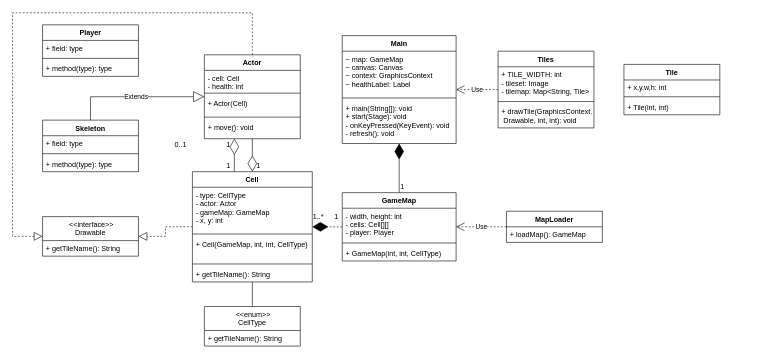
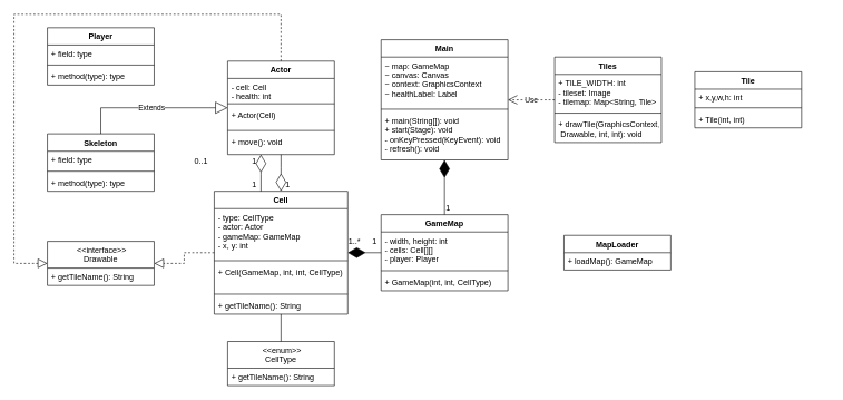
  <mxCell id="0" />
  <mxCell id="1" parent="0" />
  <mxCell id="2" value="Main" style="swimlane;fontStyle=1;align=center;verticalAlign=top;childLayout=stackLayout;horizontal=1;startSize=26;horizontalStack=0;resizeParent=1;resizeParentMax=0;resizeLast=0;collapsible=1;marginBottom=0;" vertex="1" parent="1"><mxGeometry x="570" y="58.94" width="190" height="180" as="geometry" /></mxCell>
  <mxCell id="3" value="~ map: GameMap&#10;~ canvas: Canvas&#10;~ context: GraphicsContext&#10;~ healthLabel: Label" style="text;strokeColor=none;fillColor=none;align=left;verticalAlign=top;spacingLeft=4;spacingRight=4;overflow=hidden;rotatable=0;points=[[0,0.5],[1,0.5]];portConstraint=eastwest;" vertex="1" parent="2"><mxGeometry y="26" width="190" height="74" as="geometry" /></mxCell>
  <mxCell id="4" value="" style="line;strokeWidth=1;fillColor=none;align=left;verticalAlign=middle;spacingTop=-1;spacingLeft=3;spacingRight=3;rotatable=0;labelPosition=right;points=[];portConstraint=eastwest;" vertex="1" parent="2"><mxGeometry y="100" width="190" height="8" as="geometry" /></mxCell>
  <mxCell id="5" value="+ main(String[]): void&#10;+ start(Stage): void&#10;- onKeyPressed(KeyEvent): void&#10;- refresh(): void" style="text;strokeColor=none;fillColor=none;align=left;verticalAlign=top;spacingLeft=4;spacingRight=4;overflow=hidden;rotatable=0;points=[[0,0.5],[1,0.5]];portConstraint=eastwest;" vertex="1" parent="2"><mxGeometry y="108" width="190" height="72" as="geometry" /></mxCell>
  <mxCell id="6" value=" &lt;&lt;enum&gt;&gt;&#10;CellType" style="swimlane;fontStyle=0;childLayout=stackLayout;horizontal=1;startSize=40;fillColor=none;horizontalStack=0;resizeParent=1;resizeParentMax=0;resizeLast=0;collapsible=1;marginBottom=0;" vertex="1" parent="1"><mxGeometry x="340" y="510.94" width="160" height="66" as="geometry" /></mxCell>
  <mxCell id="7" value="+ getTileName(): String" style="text;strokeColor=none;fillColor=none;align=left;verticalAlign=top;spacingLeft=4;spacingRight=4;overflow=hidden;rotatable=0;points=[[0,0.5],[1,0.5]];portConstraint=eastwest;" vertex="1" parent="6"><mxGeometry y="40" width="160" height="26" as="geometry" /></mxCell>
  <mxCell id="8" value=" &lt;&lt;interface&gt;&gt;&#10;Drawable" style="swimlane;fontStyle=0;childLayout=stackLayout;horizontal=1;startSize=40;fillColor=none;horizontalStack=0;resizeParent=1;resizeParentMax=0;resizeLast=0;collapsible=1;marginBottom=0;" vertex="1" parent="1"><mxGeometry x="70" y="360.94" width="160" height="66" as="geometry" /></mxCell>
  <mxCell id="9" value="+ getTileName(): String" style="text;strokeColor=none;fillColor=none;align=left;verticalAlign=top;spacingLeft=4;spacingRight=4;overflow=hidden;rotatable=0;points=[[0,0.5],[1,0.5]];portConstraint=eastwest;" vertex="1" parent="8"><mxGeometry y="40" width="160" height="26" as="geometry" /></mxCell>
  <mxCell id="10" value="Cell" style="swimlane;fontStyle=1;align=center;verticalAlign=top;childLayout=stackLayout;horizontal=1;startSize=26;horizontalStack=0;resizeParent=1;resizeParentMax=0;resizeLast=0;collapsible=1;marginBottom=0;" vertex="1" parent="1"><mxGeometry x="320" y="285.94" width="200" height="184" as="geometry" /></mxCell>
  <mxCell id="11" value="- type: CellType&#10;- actor: Actor&#10;- gameMap: GameMap&#10;- x, y: int" style="text;strokeColor=none;fillColor=none;align=left;verticalAlign=top;spacingLeft=4;spacingRight=4;overflow=hidden;rotatable=0;points=[[0,0.5],[1,0.5]];portConstraint=eastwest;" vertex="1" parent="10"><mxGeometry y="26" width="200" height="74" as="geometry" /></mxCell>
  <mxCell id="12" value="" style="line;strokeWidth=1;fillColor=none;align=left;verticalAlign=middle;spacingTop=-1;spacingLeft=3;spacingRight=3;rotatable=0;labelPosition=right;points=[];portConstraint=eastwest;" vertex="1" parent="10"><mxGeometry y="100" width="200" height="8" as="geometry" /></mxCell>
  <mxCell id="13" value="+ Cell(GameMap, int, int, CellType)" style="text;strokeColor=none;fillColor=none;align=left;verticalAlign=top;spacingLeft=4;spacingRight=4;overflow=hidden;rotatable=0;points=[[0,0.5],[1,0.5]];portConstraint=eastwest;" vertex="1" parent="10"><mxGeometry y="108" width="200" height="42" as="geometry" /></mxCell>
  <mxCell id="14" value="" style="line;strokeWidth=1;fillColor=none;align=left;verticalAlign=middle;spacingTop=-1;spacingLeft=3;spacingRight=3;rotatable=0;labelPosition=right;points=[];portConstraint=eastwest;" vertex="1" parent="10"><mxGeometry y="150" width="200" height="8" as="geometry" /></mxCell>
  <mxCell id="15" value="+ getTileName(): String" style="text;strokeColor=none;fillColor=none;align=left;verticalAlign=top;spacingLeft=4;spacingRight=4;overflow=hidden;rotatable=0;points=[[0,0.5],[1,0.5]];portConstraint=eastwest;" vertex="1" parent="10"><mxGeometry y="158" width="200" height="26" as="geometry" /></mxCell>
  <mxCell id="16" value="Actor" style="swimlane;fontStyle=1;align=center;verticalAlign=top;childLayout=stackLayout;horizontal=1;startSize=26;horizontalStack=0;resizeParent=1;resizeParentMax=0;resizeLast=0;collapsible=1;marginBottom=0;" vertex="1" parent="1"><mxGeometry x="340" y="90.94" width="160" height="140" as="geometry" /></mxCell>
  <mxCell id="17" value="- cell: Cell&#10;- health: int" style="text;strokeColor=none;fillColor=none;align=left;verticalAlign=top;spacingLeft=4;spacingRight=4;overflow=hidden;rotatable=0;points=[[0,0.5],[1,0.5]];portConstraint=eastwest;" vertex="1" parent="16"><mxGeometry y="26" width="160" height="34" as="geometry" /></mxCell>
  <mxCell id="18" value="" style="line;strokeWidth=1;fillColor=none;align=left;verticalAlign=middle;spacingTop=-1;spacingLeft=3;spacingRight=3;rotatable=0;labelPosition=right;points=[];portConstraint=eastwest;" vertex="1" parent="16"><mxGeometry y="60" width="160" height="8" as="geometry" /></mxCell>
  <mxCell id="19" value="+ Actor(Cell)" style="text;strokeColor=none;fillColor=none;align=left;verticalAlign=top;spacingLeft=4;spacingRight=4;overflow=hidden;rotatable=0;points=[[0,0.5],[1,0.5]];portConstraint=eastwest;" vertex="1" parent="16"><mxGeometry y="68" width="160" height="32" as="geometry" /></mxCell>
  <mxCell id="20" value="" style="line;strokeWidth=1;fillColor=none;align=left;verticalAlign=middle;spacingTop=-1;spacingLeft=3;spacingRight=3;rotatable=0;labelPosition=right;points=[];portConstraint=eastwest;" vertex="1" parent="16"><mxGeometry y="100" width="160" height="8" as="geometry" /></mxCell>
  <mxCell id="21" value="+ move(): void" style="text;strokeColor=none;fillColor=none;align=left;verticalAlign=top;spacingLeft=4;spacingRight=4;overflow=hidden;rotatable=0;points=[[0,0.5],[1,0.5]];portConstraint=eastwest;" vertex="1" parent="16"><mxGeometry y="108" width="160" height="32" as="geometry" /></mxCell>
  <mxCell id="22" value="Player" style="swimlane;fontStyle=1;align=center;verticalAlign=top;childLayout=stackLayout;horizontal=1;startSize=26;horizontalStack=0;resizeParent=1;resizeParentMax=0;resizeLast=0;collapsible=1;marginBottom=0;" vertex="1" parent="1"><mxGeometry x="70" y="40.94" width="160" height="86" as="geometry" /></mxCell>
  <mxCell id="23" value="+ field: type" style="text;strokeColor=none;fillColor=none;align=left;verticalAlign=top;spacingLeft=4;spacingRight=4;overflow=hidden;rotatable=0;points=[[0,0.5],[1,0.5]];portConstraint=eastwest;" vertex="1" parent="22"><mxGeometry y="26" width="160" height="26" as="geometry" /></mxCell>
  <mxCell id="24" value="" style="line;strokeWidth=1;fillColor=none;align=left;verticalAlign=middle;spacingTop=-1;spacingLeft=3;spacingRight=3;rotatable=0;labelPosition=right;points=[];portConstraint=eastwest;" vertex="1" parent="22"><mxGeometry y="52" width="160" height="8" as="geometry" /></mxCell>
  <mxCell id="25" value="+ method(type): type" style="text;strokeColor=none;fillColor=none;align=left;verticalAlign=top;spacingLeft=4;spacingRight=4;overflow=hidden;rotatable=0;points=[[0,0.5],[1,0.5]];portConstraint=eastwest;" vertex="1" parent="22"><mxGeometry y="60" width="160" height="26" as="geometry" /></mxCell>
  <mxCell id="26" value="Skeleton" style="swimlane;fontStyle=1;align=center;verticalAlign=top;childLayout=stackLayout;horizontal=1;startSize=26;horizontalStack=0;resizeParent=1;resizeParentMax=0;resizeLast=0;collapsible=1;marginBottom=0;" vertex="1" parent="1"><mxGeometry x="70" y="199.94" width="160" height="86" as="geometry" /></mxCell>
  <mxCell id="27" value="+ field: type" style="text;strokeColor=none;fillColor=none;align=left;verticalAlign=top;spacingLeft=4;spacingRight=4;overflow=hidden;rotatable=0;points=[[0,0.5],[1,0.5]];portConstraint=eastwest;" vertex="1" parent="26"><mxGeometry y="26" width="160" height="26" as="geometry" /></mxCell>
  <mxCell id="28" value="" style="line;strokeWidth=1;fillColor=none;align=left;verticalAlign=middle;spacingTop=-1;spacingLeft=3;spacingRight=3;rotatable=0;labelPosition=right;points=[];portConstraint=eastwest;" vertex="1" parent="26"><mxGeometry y="52" width="160" height="8" as="geometry" /></mxCell>
  <mxCell id="29" value="+ method(type): type" style="text;strokeColor=none;fillColor=none;align=left;verticalAlign=top;spacingLeft=4;spacingRight=4;overflow=hidden;rotatable=0;points=[[0,0.5],[1,0.5]];portConstraint=eastwest;" vertex="1" parent="26"><mxGeometry y="60" width="160" height="26" as="geometry" /></mxCell>
  <mxCell id="30" value="" style="endArrow=diamondThin;endFill=0;endSize=24;html=1;rounded=0;edgeStyle=orthogonalEdgeStyle;" edge="1" parent="1" source="10" target="16"><mxGeometry width="160" relative="1" as="geometry"><mxPoint x="520" y="110.94" as="sourcePoint" /><mxPoint x="500" y="100.94" as="targetPoint" /><Array as="points"><mxPoint x="390" y="261" /><mxPoint x="390" y="261" /></Array></mxGeometry></mxCell>
  <mxCell id="31" value="Use" style="endArrow=open;endSize=12;dashed=1;html=1;rounded=0;edgeStyle=orthogonalEdgeStyle;" edge="1" parent="1" source="43" target="2"><mxGeometry width="160" relative="1" as="geometry"><mxPoint x="600" y="450.94" as="sourcePoint" /><mxPoint x="760" y="450.94" as="targetPoint" /></mxGeometry></mxCell>
  <mxCell id="32" value="" style="group" vertex="1" connectable="0" parent="1"><mxGeometry x="570" y="320.94" width="434" height="114" as="geometry" /></mxCell>
  <mxCell id="33" value="GameMap" style="swimlane;fontStyle=1;align=center;verticalAlign=top;childLayout=stackLayout;horizontal=1;startSize=26;horizontalStack=0;resizeParent=1;resizeParentMax=0;resizeLast=0;collapsible=1;marginBottom=0;" vertex="1" parent="32"><mxGeometry width="190" height="114" as="geometry" /></mxCell>
  <mxCell id="34" value="- width, height: int&#10;- cells: Cell[][]&#10;- player: Player" style="text;strokeColor=none;fillColor=none;align=left;verticalAlign=top;spacingLeft=4;spacingRight=4;overflow=hidden;rotatable=0;points=[[0,0.5],[1,0.5]];portConstraint=eastwest;" vertex="1" parent="33"><mxGeometry y="26" width="190" height="54" as="geometry" /></mxCell>
  <mxCell id="35" value="" style="line;strokeWidth=1;fillColor=none;align=left;verticalAlign=middle;spacingTop=-1;spacingLeft=3;spacingRight=3;rotatable=0;labelPosition=right;points=[];portConstraint=eastwest;" vertex="1" parent="33"><mxGeometry y="80" width="190" height="8" as="geometry" /></mxCell>
  <mxCell id="36" value="+ GameMap(int, int, CellType)" style="text;strokeColor=none;fillColor=none;align=left;verticalAlign=top;spacingLeft=4;spacingRight=4;overflow=hidden;rotatable=0;points=[[0,0.5],[1,0.5]];portConstraint=eastwest;" vertex="1" parent="33"><mxGeometry y="88" width="190" height="26" as="geometry" /></mxCell>
  <mxCell id="37" value="MapLoader" style="swimlane;fontStyle=1;align=center;verticalAlign=top;childLayout=stackLayout;horizontal=1;startSize=26;horizontalStack=0;resizeParent=1;resizeParentMax=0;resizeLast=0;collapsible=1;marginBottom=0;" vertex="1" parent="32"><mxGeometry x="274" y="31" width="160" height="52" as="geometry" /></mxCell>
  <mxCell id="38" value="+ loadMap(): GameMap" style="text;strokeColor=none;fillColor=none;align=left;verticalAlign=top;spacingLeft=4;spacingRight=4;overflow=hidden;rotatable=0;points=[[0,0.5],[1,0.5]];portConstraint=eastwest;" vertex="1" parent="37"><mxGeometry y="26" width="160" height="26" as="geometry" /></mxCell>
- <mxCell id="39" value="Use" style="endArrow=open;endSize=12;dashed=1;html=1;rounded=0;edgeStyle=orthogonalEdgeStyle;" edge="1" parent="32" source="37" target="33"><mxGeometry width="160" relative="1" as="geometry"><mxPoint x="130" y="340" as="sourcePoint" /><mxPoint x="290" y="340" as="targetPoint" /></mxGeometry></mxCell>
  <mxCell id="40" value="Extends" style="endArrow=block;endSize=16;endFill=0;html=1;rounded=0;edgeStyle=orthogonalEdgeStyle;exitX=0.5;exitY=0;exitDx=0;exitDy=0;" edge="1" parent="1" source="26" target="16"><mxGeometry width="160" relative="1" as="geometry"><mxPoint x="200" y="140.94" as="sourcePoint" /><mxPoint x="360" y="140.94" as="targetPoint" /></mxGeometry></mxCell>
- <mxCell id="41" value="" style="endArrow=diamondThin;endFill=1;endSize=24;html=1;rounded=0;edgeStyle=orthogonalEdgeStyle;dashed=1;" edge="1" parent="1" source="33" target="10"><mxGeometry width="160" relative="1" as="geometry"><mxPoint x="360" y="140.94" as="sourcePoint" /><mxPoint x="520" y="140.94" as="targetPoint" /></mxGeometry></mxCell>
+ <mxCell id="41" value="" style="endArrow=diamondThin;endFill=1;endSize=24;html=1;rounded=0;edgeStyle=orthogonalEdgeStyle;" edge="1" parent="1" source="33" target="10"><mxGeometry width="160" relative="1" as="geometry"><mxPoint x="360" y="140.94" as="sourcePoint" /><mxPoint x="520" y="140.94" as="targetPoint" /></mxGeometry></mxCell>
  <mxCell id="42" value="" style="group" vertex="1" connectable="0" parent="1"><mxGeometry x="830" y="84.94" width="410" height="128" as="geometry" /></mxCell>
  <mxCell id="43" value="Tiles" style="swimlane;fontStyle=1;align=center;verticalAlign=top;childLayout=stackLayout;horizontal=1;startSize=26;horizontalStack=0;resizeParent=1;resizeParentMax=0;resizeLast=0;collapsible=1;marginBottom=0;" vertex="1" parent="42"><mxGeometry width="160" height="128" as="geometry" /></mxCell>
  <mxCell id="44" value="+ TILE_WIDTH: int&#10;- tileset: Image&#10;- tilemap: Map&lt;String, Tile&gt;" style="text;strokeColor=none;fillColor=none;align=left;verticalAlign=top;spacingLeft=4;spacingRight=4;overflow=hidden;rotatable=0;points=[[0,0.5],[1,0.5]];portConstraint=eastwest;" vertex="1" parent="43"><mxGeometry y="26" width="160" height="54" as="geometry" /></mxCell>
  <mxCell id="45" value="" style="line;strokeWidth=1;fillColor=none;align=left;verticalAlign=middle;spacingTop=-1;spacingLeft=3;spacingRight=3;rotatable=0;labelPosition=right;points=[];portConstraint=eastwest;" vertex="1" parent="43"><mxGeometry y="80" width="160" height="8" as="geometry" /></mxCell>
  <mxCell id="46" value="+ drawTile(GraphicsContext,&#10; Drawable, int, int): void" style="text;strokeColor=none;fillColor=none;align=left;verticalAlign=top;spacingLeft=4;spacingRight=4;overflow=hidden;rotatable=0;points=[[0,0.5],[1,0.5]];portConstraint=eastwest;" vertex="1" parent="43"><mxGeometry y="88" width="160" height="40" as="geometry" /></mxCell>
  <mxCell id="47" value="Tile" style="swimlane;fontStyle=1;align=center;verticalAlign=top;childLayout=stackLayout;horizontal=1;startSize=26;horizontalStack=0;resizeParent=1;resizeParentMax=0;resizeLast=0;collapsible=1;marginBottom=0;" vertex="1" parent="42"><mxGeometry x="210" y="22" width="160" height="84" as="geometry" /></mxCell>
  <mxCell id="48" value="+ x,y,w,h: int" style="text;strokeColor=none;fillColor=none;align=left;verticalAlign=top;spacingLeft=4;spacingRight=4;overflow=hidden;rotatable=0;points=[[0,0.5],[1,0.5]];portConstraint=eastwest;" vertex="1" parent="47"><mxGeometry y="26" width="160" height="24" as="geometry" /></mxCell>
  <mxCell id="49" value="" style="line;strokeWidth=1;fillColor=none;align=left;verticalAlign=middle;spacingTop=-1;spacingLeft=3;spacingRight=3;rotatable=0;labelPosition=right;points=[];portConstraint=eastwest;" vertex="1" parent="47"><mxGeometry y="50" width="160" height="8" as="geometry" /></mxCell>
  <mxCell id="50" value="+ Tile(int, int)" style="text;strokeColor=none;fillColor=none;align=left;verticalAlign=top;spacingLeft=4;spacingRight=4;overflow=hidden;rotatable=0;points=[[0,0.5],[1,0.5]];portConstraint=eastwest;" vertex="1" parent="47"><mxGeometry y="58" width="160" height="26" as="geometry" /></mxCell>
  <mxCell id="51" value="" style="endArrow=diamondThin;endFill=1;endSize=24;html=1;rounded=0;edgeStyle=orthogonalEdgeStyle;" edge="1" parent="1" source="33" target="2"><mxGeometry width="160" relative="1" as="geometry"><mxPoint x="390" y="550.94" as="sourcePoint" /><mxPoint x="550" y="550.94" as="targetPoint" /></mxGeometry></mxCell>
  <mxCell id="52" value="" style="endArrow=block;dashed=1;endFill=0;endSize=12;html=1;rounded=0;edgeStyle=orthogonalEdgeStyle;" edge="1" parent="1" source="16" target="8"><mxGeometry width="160" relative="1" as="geometry"><mxPoint x="0" y="533.44" as="sourcePoint" /><mxPoint x="160" y="533.44" as="targetPoint" /><Array as="points"><mxPoint x="420" y="20.94" /><mxPoint x="20" y="20.94" /><mxPoint x="20" y="393.94" /></Array></mxGeometry></mxCell>
  <mxCell id="53" value="" style="endArrow=block;dashed=1;endFill=0;endSize=12;html=1;rounded=0;edgeStyle=orthogonalEdgeStyle;" edge="1" parent="1" source="10" target="8"><mxGeometry width="160" relative="1" as="geometry"><mxPoint x="10" y="543.44" as="sourcePoint" /><mxPoint x="170" y="543.44" as="targetPoint" /></mxGeometry></mxCell>
  <mxCell id="54" value="" style="endArrow=diamondThin;endFill=0;endSize=24;html=1;rounded=0;edgeStyle=orthogonalEdgeStyle;entryX=0.5;entryY=0;entryDx=0;entryDy=0;" edge="1" parent="1" source="16" target="10"><mxGeometry width="160" relative="1" as="geometry"><mxPoint x="670" y="360.94" as="sourcePoint" /><mxPoint x="830" y="360.94" as="targetPoint" /><Array as="points"><mxPoint x="420" y="250.94" /><mxPoint x="420" y="250.94" /></Array></mxGeometry></mxCell>
  <mxCell id="55" value="" style="endArrow=none;html=1;edgeStyle=orthogonalEdgeStyle;rounded=0;" edge="1" parent="1" source="10" target="6"><mxGeometry relative="1" as="geometry"><mxPoint x="540" y="290.94" as="sourcePoint" /><mxPoint x="700" y="290.94" as="targetPoint" /></mxGeometry></mxCell>
  <mxCell id="56" value="1" style="text;html=1;align=center;verticalAlign=middle;resizable=0;points=[];autosize=1;strokeColor=none;" vertex="1" parent="1"><mxGeometry x="420" y="265.94" width="20" height="20" as="geometry" /></mxCell>
  <mxCell id="57" value="0..1" style="text;html=1;align=center;verticalAlign=middle;resizable=0;points=[];autosize=1;strokeColor=none;" vertex="1" parent="1"><mxGeometry x="280" y="230.94" width="40" height="20" as="geometry" /></mxCell>
  <mxCell id="58" value="1" style="text;html=1;align=center;verticalAlign=middle;resizable=0;points=[];autosize=1;strokeColor=none;" vertex="1" parent="1"><mxGeometry x="370" y="265.94" width="20" height="20" as="geometry" /></mxCell>
  <mxCell id="59" value="1" style="text;html=1;align=center;verticalAlign=middle;resizable=0;points=[];autosize=1;strokeColor=none;" vertex="1" parent="1"><mxGeometry x="370" y="230.94" width="20" height="20" as="geometry" /></mxCell>
  <mxCell id="60" value="1..*" style="text;html=1;align=center;verticalAlign=middle;resizable=0;points=[];autosize=1;strokeColor=none;" vertex="1" parent="1"><mxGeometry x="515" y="351" width="30" height="20" as="geometry" /></mxCell>
  <mxCell id="61" value="1" style="text;html=1;align=center;verticalAlign=middle;resizable=0;points=[];autosize=1;strokeColor=none;" vertex="1" parent="1"><mxGeometry x="550" y="351" width="20" height="20" as="geometry" /></mxCell>
  <mxCell id="62" value="1" style="text;html=1;align=center;verticalAlign=middle;resizable=0;points=[];autosize=1;strokeColor=none;" vertex="1" parent="1"><mxGeometry x="660" y="301" width="20" height="20" as="geometry" /></mxCell>
